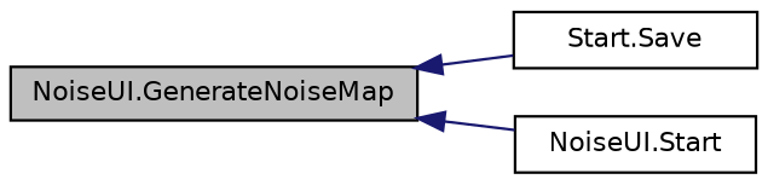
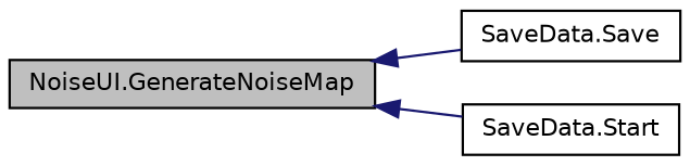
  digraph {
    rankdir=LR
    node [color=black fillcolor=white fontname=Helvetica fontsize=10 shape=record style=filled]
    edge [color=midnightblue dir=back fontname=Helvetica fontsize=10 labelfontname=Helvetica labelfontsize=10 style=solid]
    n1 [fillcolor=grey75 fontcolor=black height=0.2 label="NoiseUI.GenerateNoiseMap" width=0.4]
-   n2 [height=0.2 label="Start.Save" width=0.4]
-   n3 [height=0.2 label="NoiseUI.Start" width=0.4]
+   n2 [height=0.2 label="SaveData.Save" width=0.4]
+   n3 [height=0.2 label="SaveData.Start" width=0.4]
    n1 -> n2
    n1 -> n3
  }
